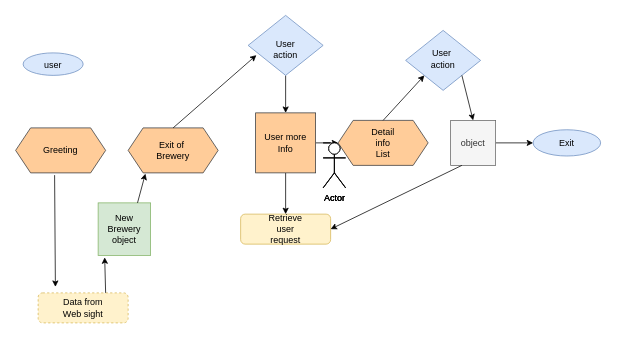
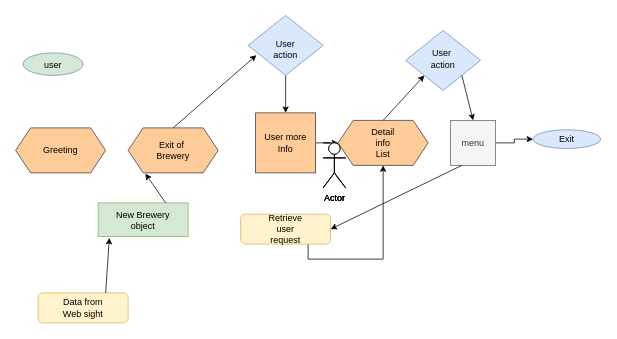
  <mxCell id="0" />
  <mxCell id="1" parent="0" />
- <mxCell id="2" value="Data from&lt;br&gt;Web sight" style="rounded=1;whiteSpace=wrap;html=1;fontSize=12;glass=0;strokeWidth=1;shadow=0;fillColor=#fff2cc;strokeColor=#d6b656;dashed=1;" parent="1" vertex="1"><mxGeometry x="50" y="390" width="120" height="40" as="geometry" /></mxCell>
+ <mxCell id="2" value="Data from&lt;br&gt;Web sight" style="rounded=1;whiteSpace=wrap;html=1;fontSize=12;glass=0;strokeWidth=1;shadow=0;fillColor=#fff2cc;strokeColor=#d6b656;" parent="1" vertex="1"><mxGeometry x="50" y="390" width="120" height="40" as="geometry" /></mxCell>
  <mxCell id="3" value="User&amp;nbsp;&lt;br&gt;action" style="rhombus;whiteSpace=wrap;html=1;shadow=0;fontFamily=Helvetica;fontSize=12;align=center;strokeWidth=1;spacing=6;spacingTop=-4;fillColor=#dae8fc;strokeColor=#6c8ebf;" parent="1" vertex="1"><mxGeometry x="540" y="40" width="100" height="80" as="geometry" /></mxCell>
+ <mxCell id="4" style="edgeStyle=orthogonalEdgeStyle;rounded=0;orthogonalLoop=1;jettySize=auto;html=1;exitX=0.75;exitY=1;exitDx=0;exitDy=0;" edge="1" parent="1" source="10" target="9"><mxGeometry relative="1" as="geometry" /></mxCell>
  <mxCell id="5" value="" style="edgeStyle=orthogonalEdgeStyle;rounded=0;orthogonalLoop=1;jettySize=auto;html=1;" edge="1" parent="1" source="6" target="14"><mxGeometry relative="1" as="geometry" /></mxCell>
  <mxCell id="6" value="&lt;br&gt;User&lt;br&gt;action" style="rhombus;whiteSpace=wrap;html=1;shadow=0;fontFamily=Helvetica;fontSize=12;align=center;strokeWidth=1;spacing=6;spacingTop=-4;fillColor=#dae8fc;strokeColor=#6c8ebf;" parent="1" vertex="1"><mxGeometry x="330" y="20" width="100" height="80" as="geometry" /></mxCell>
- <mxCell id="7" value="user" style="ellipse;fillColor=#dae8fc;strokeColor=#6c8ebf;" vertex="1" parent="1"><mxGeometry x="30" y="70" width="80" height="30" as="geometry" /></mxCell>
+ <mxCell id="7" value="user" style="ellipse;fillColor=#d5e8d4;strokeColor=#6c8ebf;" vertex="1" parent="1"><mxGeometry x="30" y="70" width="80" height="30" as="geometry" /></mxCell>
  <mxCell id="8" value="Greeting" style="shape=hexagon;perimeter=hexagonPerimeter2;whiteSpace=wrap;html=1;fixedSize=1;fillColor=#ffcc99;strokeColor=#36393d;" vertex="1" parent="1"><mxGeometry x="20" y="170" width="120" height="60" as="geometry" /></mxCell>
  <mxCell id="9" value="Detail&lt;br&gt;info&lt;br&gt;List" style="shape=hexagon;perimeter=hexagonPerimeter2;whiteSpace=wrap;html=1;fixedSize=1;fillColor=#ffcc99;strokeColor=#36393d;" vertex="1" parent="1"><mxGeometry x="450" y="160" width="120" height="60" as="geometry" /></mxCell>
  <mxCell id="10" value="Retrieve&lt;br&gt;user&lt;br&gt;request" style="rounded=1;whiteSpace=wrap;html=1;fontSize=12;glass=0;strokeWidth=1;shadow=0;fillColor=#fff2cc;strokeColor=#d6b656;" parent="1" vertex="1"><mxGeometry x="320" y="285" width="120" height="40" as="geometry" /></mxCell>
  <mxCell id="11" value="Exit of&amp;nbsp;&lt;br&gt;Brewery" style="shape=hexagon;perimeter=hexagonPerimeter2;whiteSpace=wrap;html=1;fixedSize=1;fillColor=#ffcc99;strokeColor=#36393d;" vertex="1" parent="1"><mxGeometry x="170" y="170" width="120" height="60" as="geometry" /></mxCell>
  <mxCell id="12" value="" style="edgeStyle=orthogonalEdgeStyle;rounded=0;orthogonalLoop=1;jettySize=auto;html=1;" edge="1" parent="1" source="14" target="9"><mxGeometry relative="1" as="geometry" /></mxCell>
- <mxCell id="13" value="" style="edgeStyle=orthogonalEdgeStyle;rounded=0;orthogonalLoop=1;jettySize=auto;html=1;" edge="1" parent="1" source="14" target="10"><mxGeometry relative="1" as="geometry" /></mxCell>
  <mxCell id="14" value="User more&lt;br&gt;Info" style="whiteSpace=wrap;html=1;aspect=fixed;fillColor=#ffcc99;strokeColor=#36393d;" vertex="1" parent="1"><mxGeometry x="340" y="150" width="80" height="80" as="geometry" /></mxCell>
- <mxCell id="15" value="New Brewery&lt;br&gt;object&lt;br&gt;" style="whiteSpace=wrap;html=1;aspect=fixed;fillColor=#d5e8d4;strokeColor=#82b366;" vertex="1" parent="1"><mxGeometry x="130" y="270" width="70" height="70" as="geometry" /></mxCell>
+ <mxCell id="15" value="New Brewery&lt;br&gt;object&lt;br&gt;" style="whiteSpace=wrap;html=1;aspect=fixed;fillColor=#d5e8d4;strokeColor=#82b366;" vertex="1" parent="1"><mxGeometry x="130" y="270" width="120" height="45" as="geometry" /></mxCell>
  <mxCell id="16" value="" style="edgeStyle=orthogonalEdgeStyle;rounded=0;orthogonalLoop=1;jettySize=auto;html=1;" edge="1" parent="1" source="17" target="22"><mxGeometry relative="1" as="geometry" /></mxCell>
- <mxCell id="17" value="object" style="whiteSpace=wrap;html=1;aspect=fixed;fillColor=#f5f5f5;strokeColor=#666666;fontColor=#333333;" vertex="1" parent="1"><mxGeometry x="600" y="160" width="60" height="60" as="geometry" /></mxCell>
- <mxCell id="18" value="" style="endArrow=classic;html=1;exitX=0.433;exitY=1.05;exitDx=0;exitDy=0;exitPerimeter=0;entryX=0.192;entryY=-0.2;entryDx=0;entryDy=0;entryPerimeter=0;" edge="1" parent="1" source="8" target="2"><mxGeometry width="50" height="50" relative="1" as="geometry"><mxPoint x="420" y="250" as="sourcePoint" /><mxPoint x="470" y="200" as="targetPoint" /></mxGeometry></mxCell>
+ <mxCell id="17" value="menu" style="whiteSpace=wrap;html=1;aspect=fixed;fillColor=#f5f5f5;strokeColor=#666666;fontColor=#333333;" vertex="1" parent="1"><mxGeometry x="600" y="160" width="60" height="60" as="geometry" /></mxCell>
  <mxCell id="19" value="" style="endArrow=classic;html=1;exitX=0.75;exitY=0;exitDx=0;exitDy=0;entryX=0.125;entryY=1.038;entryDx=0;entryDy=0;entryPerimeter=0;" edge="1" parent="1" source="2" target="15"><mxGeometry width="50" height="50" relative="1" as="geometry"><mxPoint x="420" y="250" as="sourcePoint" /><mxPoint x="470" y="200" as="targetPoint" /></mxGeometry></mxCell>
  <mxCell id="20" value="" style="endArrow=classic;html=1;exitX=0.75;exitY=0;exitDx=0;exitDy=0;entryX=0.192;entryY=1.017;entryDx=0;entryDy=0;entryPerimeter=0;" edge="1" parent="1" source="15" target="11"><mxGeometry width="50" height="50" relative="1" as="geometry"><mxPoint x="420" y="250" as="sourcePoint" /><mxPoint x="470" y="200" as="targetPoint" /></mxGeometry></mxCell>
  <mxCell id="21" value="" style="endArrow=classic;html=1;exitX=0.5;exitY=0;exitDx=0;exitDy=0;entryX=0.11;entryY=0.663;entryDx=0;entryDy=0;entryPerimeter=0;" edge="1" parent="1" source="11" target="6"><mxGeometry width="50" height="50" relative="1" as="geometry"><mxPoint x="420" y="250" as="sourcePoint" /><mxPoint x="470" y="200" as="targetPoint" /></mxGeometry></mxCell>
- <mxCell id="22" value="Exit" style="ellipse;whiteSpace=wrap;html=1;fillColor=#dae8fc;strokeColor=#6c8ebf;" vertex="1" parent="1"><mxGeometry x="710" y="172.5" width="90" height="35" as="geometry" /></mxCell>
+ <mxCell id="22" value="Exit" style="ellipse;whiteSpace=wrap;html=1;fillColor=#dae8fc;strokeColor=#6c8ebf;" vertex="1" parent="1"><mxGeometry x="710" y="172.5" width="90" height="25" as="geometry" /></mxCell>
  <mxCell id="23" value="" style="endArrow=classic;html=1;exitX=0.5;exitY=0;exitDx=0;exitDy=0;entryX=0;entryY=1;entryDx=0;entryDy=0;" edge="1" parent="1" source="9" target="3"><mxGeometry width="50" height="50" relative="1" as="geometry"><mxPoint x="420" y="250" as="sourcePoint" /><mxPoint x="470" y="200" as="targetPoint" /></mxGeometry></mxCell>
  <mxCell id="24" value="" style="endArrow=classic;html=1;exitX=1;exitY=1;exitDx=0;exitDy=0;entryX=0.5;entryY=0;entryDx=0;entryDy=0;" edge="1" parent="1" source="3" target="17"><mxGeometry width="50" height="50" relative="1" as="geometry"><mxPoint x="420" y="250" as="sourcePoint" /><mxPoint x="470" y="200" as="targetPoint" /></mxGeometry></mxCell>
  <mxCell id="25" value="" style="endArrow=classic;html=1;exitX=0.25;exitY=1;exitDx=0;exitDy=0;entryX=1;entryY=0.5;entryDx=0;entryDy=0;" edge="1" parent="1" source="17" target="10"><mxGeometry width="50" height="50" relative="1" as="geometry"><mxPoint x="420" y="250" as="sourcePoint" /><mxPoint x="470" y="200" as="targetPoint" /></mxGeometry></mxCell>
  <mxCell id="26" value="Actor" style="shape=umlActor;verticalLabelPosition=bottom;verticalAlign=top;html=1;outlineConnect=0;" vertex="1" parent="1"><mxGeometry x="430" y="190" width="30" height="60" as="geometry" /></mxCell>
  <mxCell id="27" value="Actor" style="shape=umlActor;verticalLabelPosition=bottom;verticalAlign=top;html=1;outlineConnect=0;" vertex="1" parent="1"><mxGeometry x="430" y="190" width="30" height="60" as="geometry" /></mxCell>
  <mxCell id="28" value="Actor" style="shape=umlActor;verticalLabelPosition=bottom;verticalAlign=top;html=1;outlineConnect=0;" vertex="1" parent="1"><mxGeometry x="430" y="190" width="30" height="60" as="geometry" /></mxCell>
